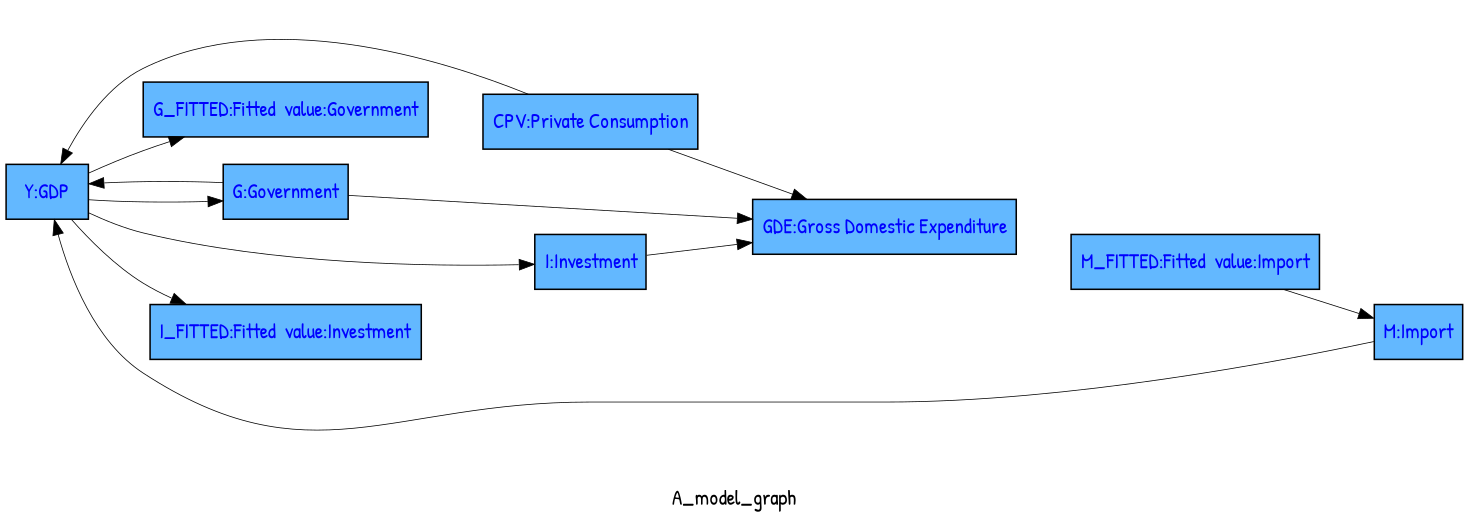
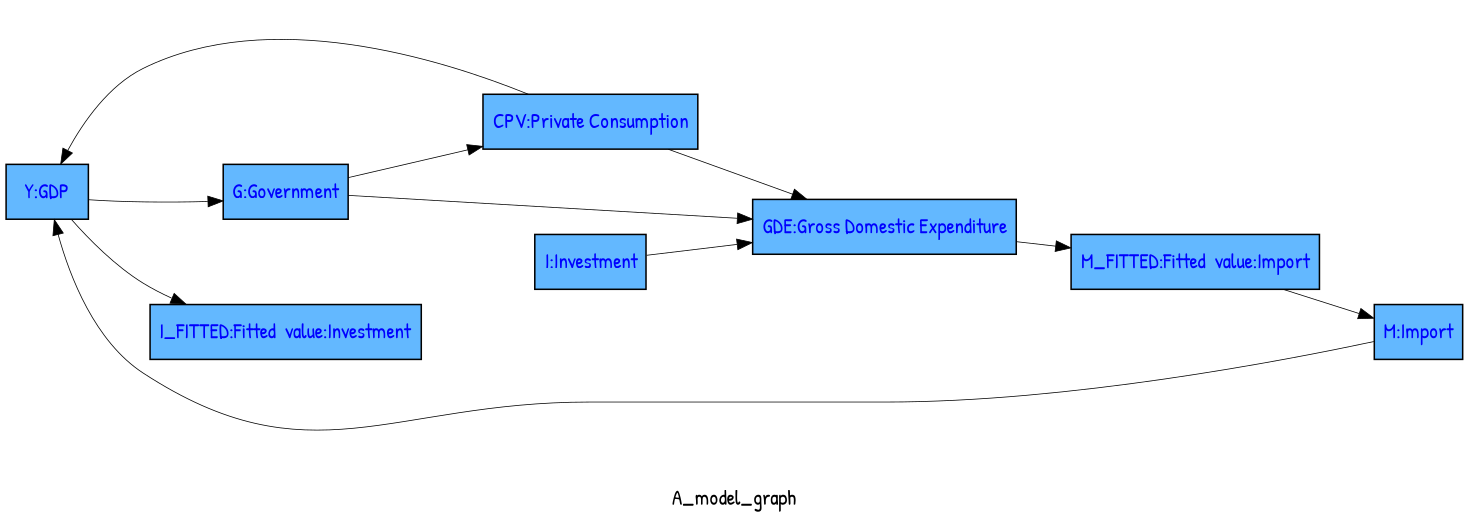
  digraph {
    fontname="Patrick Hand"
    label=A_model_graph
    rankdir=LR
    node [fillcolor=steelblue1 fontcolor=blue fontname="Patrick Hand" margin=0.025 shape=box style=filled]
    edge [fontname="Patrick Hand" penwidth=0.5 style=filled]
-   n1 [label=<<TABLE BORDER='0' CELLBORDER = '0' style = "filled"  > <TR><TD tooltip="Fitted  value:Government&#10;FRML &lt;FIT&gt; G_FITTED = G(-1)*EXP( (-C2_G*(LOG(G(-1))-LOG(Y(-1))-C1_G)+C3_G*((LOG(Y))-(LOG(Y(-1))))) )&#36;">G_FITTED:Fitted  value:Government</TD></TR> </TABLE>>]
    n2 [label=<<TABLE BORDER='0' CELLBORDER = '0' style = "filled"  > <TR><TD tooltip="Fitted  value:Import&#10;FRML &lt;FIT&gt; M_FITTED = M(-1)*EXP( (-C2_M*(LOG(M(-1))-LOG(GDE(-1))-C1_M)+C3_M*((LOG(GDE))-(LOG(GDE(-1))))) )&#36;">M_FITTED:Fitted  value:Import</TD></TR> </TABLE>>]
    n3 [label=<<TABLE BORDER='0' CELLBORDER = '0' style = "filled"  > <TR><TD tooltip="Private Consumption&#10;FRML &lt;FIXABLE, DAMP&gt; CPV = (CPV(-1)*EXP(CPV_A+ (-C2_CPV*(LOG(CPV(-1))-LOG(Y(-1))-C1_CPV)+C3_CPV*((LOG(Y))-(LOG(Y(-1))))) )) * (1-CPV_D)+ CPV_X*CPV_D &#36;">CPV:Private Consumption</TD></TR> </TABLE>>]
    n4 [label=<<TABLE BORDER='0' CELLBORDER = '0' style = "filled"  > <TR><TD tooltip="GDP&#10;FRML &lt;IDENT&gt; Y = CPV+I+G+X-M+YDISC&#36;">Y:GDP</TD></TR> </TABLE>>]
    n5 [label=<<TABLE BORDER='0' CELLBORDER = '0' style = "filled"  > <TR><TD tooltip="Government&#10;FRML &lt;FIXABLE, DAMP&gt; G = (G(-1)*EXP(G_A+ (-C2_G*(LOG(G(-1))-LOG(Y(-1))-C1_G)+C3_G*((LOG(Y))-(LOG(Y(-1))))) )) * (1-G_D)+ G_X*G_D &#36;">G:Government</TD></TR> </TABLE>>]
    n6 [label=<<TABLE BORDER='0' CELLBORDER = '0' style = "filled"  > <TR><TD tooltip="Investment&#10;FRML &lt;FIXABLE, DAMP&gt; I = (I(-1)*EXP(I_A+ (-C2_I*(LOG(I(-1))-LOG(Y(-1)-G(-1))-C1_I)+C3_I*((LOG(Y))-(LOG(Y(-1))))) )) * (1-I_D)+ I_X*I_D &#36;">I:Investment</TD></TR> </TABLE>>]
    n7 [label=<<TABLE BORDER='0' CELLBORDER = '0' style = "filled"  > <TR><TD tooltip="Fitted  value:Investment&#10;FRML &lt;FIT&gt; I_FITTED = I(-1)*EXP( (-C2_I*(LOG(I(-1))-LOG(Y(-1)-G(-1))-C1_I)+C3_I*((LOG(Y))-(LOG(Y(-1))))) )&#36;">I_FITTED:Fitted  value:Investment</TD></TR> </TABLE>>]
    n8 [label=<<TABLE BORDER='0' CELLBORDER = '0' style = "filled"  > <TR><TD tooltip="Gross Domestic Expenditure&#10;FRML &lt;IDENT&gt; GDE = CPV+I+G&#36;">GDE:Gross Domestic Expenditure</TD></TR> </TABLE>>]
    n9 [label=<<TABLE BORDER='0' CELLBORDER = '0' style = "filled"  > <TR><TD tooltip="Import&#10;FRML &lt;FIXABLE, DAMP&gt; M = (M(-1)*EXP(M_A+ (-C2_M*(LOG(M(-1))-LOG(GDE(-1))-C1_M)+C3_M*((LOG(GDE))-(LOG(GDE(-1))))) )) * (1-M_D)+ M_X*M_D &#36;">M:Import</TD></TR> </TABLE>>]
    subgraph sub_1 {
-     n1
      n2
      n3
      n4
      n5
      n6
      n7
      n8
      n9
    }
    n2 -> n9
    n3 -> n4
    n3 -> n8
-   n4 -> n1
    n4 -> n5
-   n4 -> n6
    n4 -> n7
-   n5 -> n4
+   n5 -> n3
    n5 -> n8
    n6 -> n8
+   n8 -> n2
    n9 -> n4
  }
